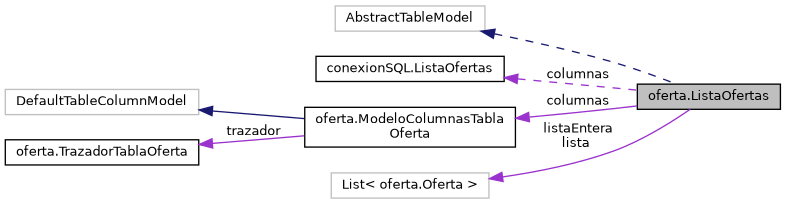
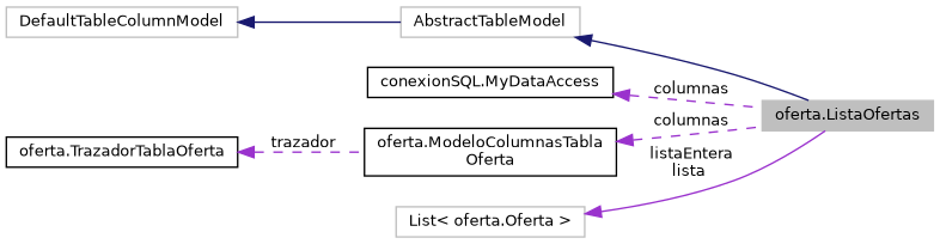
  digraph {
    rankdir=LR
    node [color=black fillcolor=white fontname=Helvetica fontsize=10 shape=record style=filled]
    edge [color=darkorchid3 dir=back fontname=Helvetica fontsize=10 labelfontname=Helvetica labelfontsize=10 style=solid]
-   n1 [fillcolor=grey75 fontcolor=black height=0.2 label="oferta.ListaOfertas" width=0.4]
+   n1 [color=grey75 fillcolor=grey75 fontcolor=black height=0.2 label="oferta.ListaOfertas" width=0.4]
    n2 [color=grey75 height=0.2 label=AbstractTableModel width=0.4]
-   n3 [height=0.2 label="conexionSQL.ListaOfertas" width=0.4]
+   n3 [height=0.2 label="conexionSQL.MyDataAccess" width=0.4]
    n4 [height=0.2 label="oferta.ModeloColumnasTabla\lOferta" width=0.4]
    n5 [color=grey75 height=0.2 label=DefaultTableColumnModel width=0.4]
    n6 [height=0.2 label="oferta.TrazadorTablaOferta" width=0.4]
    n7 [color=grey75 height=0.2 label="List\< oferta.Oferta \>" width=0.4]
-   n2 -> n1 [color=midnightblue style=dashed]
+   n2 -> n1 [color=midnightblue]
    n3 -> n1 [label=" columnas" style=dashed]
-   n4 -> n1 [label=" columnas"]
-   n5 -> n4 [color=midnightblue]
-   n6 -> n4 [label=" trazador"]
+   n4 -> n1 [label=" columnas" style=dashed]
+   n5 -> n2 [color=midnightblue]
+   n6 -> n4 [label=" trazador" style=dashed]
    n7 -> n1 [label=" listaEntera\nlista"]
  }
